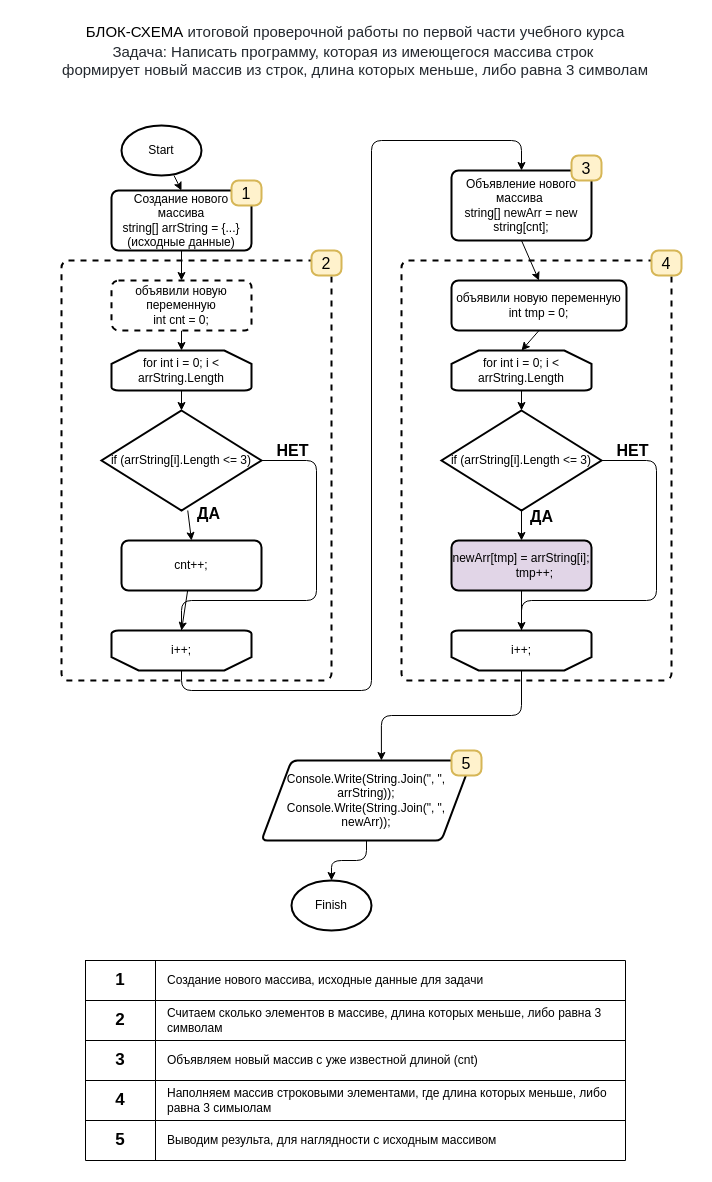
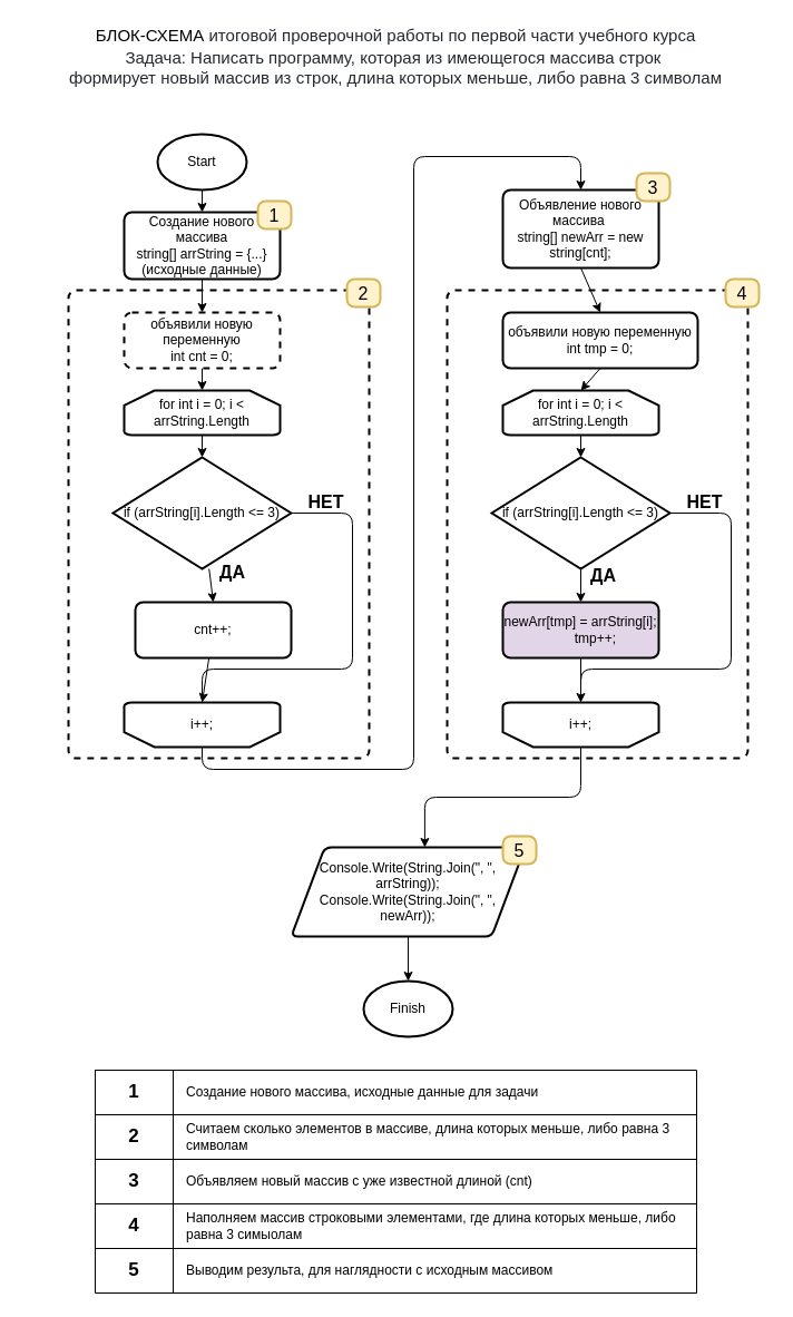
  <mxCell id="0" />
  <mxCell id="1" parent="0" />
  <mxCell id="2" value="" style="rounded=1;whiteSpace=wrap;html=1;absoluteArcSize=1;arcSize=14;strokeWidth=2;fontSize=16;dashed=1;" vertex="1" parent="1"><mxGeometry x="61" y="260" width="270" height="420" as="geometry" /></mxCell>
  <mxCell id="3" style="edgeStyle=none;html=1;exitX=0.5;exitY=1;exitDx=0;exitDy=0;exitPerimeter=0;entryX=0.5;entryY=0;entryDx=0;entryDy=0;entryPerimeter=0;fontSize=16;" edge="1" parent="1" source="4" target="13"><mxGeometry relative="1" as="geometry" /></mxCell>
  <mxCell id="4" value="for int i = 0; i &amp;lt; arrString.Length" style="strokeWidth=2;html=1;shape=mxgraph.flowchart.loop_limit;whiteSpace=wrap;" vertex="1" parent="1"><mxGeometry x="111" y="350" width="140" height="40" as="geometry" /></mxCell>
  <mxCell id="5" style="edgeStyle=none;html=1;exitX=0.5;exitY=1;exitDx=0;exitDy=0;entryX=0.5;entryY=0;entryDx=0;entryDy=0;entryPerimeter=0;" edge="1" parent="1" source="6" target="4"><mxGeometry relative="1" as="geometry" /></mxCell>
  <mxCell id="6" value="&lt;span&gt;объявили новую переменную&lt;/span&gt;&lt;br&gt;&lt;span&gt;int cnt = 0;&lt;/span&gt;" style="rounded=1;whiteSpace=wrap;html=1;absoluteArcSize=1;arcSize=14;strokeWidth=2;dashed=1;" vertex="1" parent="1"><mxGeometry x="111" y="280" width="140" height="50" as="geometry" /></mxCell>
  <mxCell id="7" style="edgeStyle=none;html=1;entryX=0.5;entryY=0;entryDx=0;entryDy=0;" edge="1" parent="1" source="8" target="6"><mxGeometry relative="1" as="geometry" /></mxCell>
  <mxCell id="8" value="&lt;span&gt;Создание нового массива &lt;br&gt;&lt;/span&gt;&lt;span&gt;string[] arrString = {...}&lt;br&gt;(исходные данные)&lt;/span&gt;" style="rounded=1;whiteSpace=wrap;html=1;absoluteArcSize=1;arcSize=14;strokeWidth=2;" vertex="1" parent="1"><mxGeometry x="111" y="190" width="140" height="60" as="geometry" /></mxCell>
  <mxCell id="9" style="edgeStyle=none;html=1;entryX=0.5;entryY=0;entryDx=0;entryDy=0;" edge="1" parent="1" source="10" target="8"><mxGeometry relative="1" as="geometry" /></mxCell>
- <mxCell id="10" value="&lt;span&gt;Start&lt;/span&gt;" style="strokeWidth=2;html=1;shape=mxgraph.flowchart.start_2;whiteSpace=wrap;" vertex="1" parent="1"><mxGeometry x="121" y="125" width="80" height="50" as="geometry" /></mxCell>
+ <mxCell id="10" value="&lt;span&gt;Start&lt;/span&gt;" style="strokeWidth=2;html=1;shape=mxgraph.flowchart.start_2;whiteSpace=wrap;" vertex="1" parent="1"><mxGeometry x="141" y="120" width="80" height="50" as="geometry" /></mxCell>
  <mxCell id="11" value="ДА" style="edgeStyle=none;html=1;entryX=0.5;entryY=0;entryDx=0;entryDy=0;fontStyle=1;fontSize=16;" edge="1" parent="1" source="13" target="15"><mxGeometry x="-0.6" y="20" relative="1" as="geometry"><mxPoint as="offset" /></mxGeometry></mxCell>
  <mxCell id="12" value="НЕТ" style="edgeStyle=orthogonalEdgeStyle;html=1;fontSize=16;entryX=0.5;entryY=1;entryDx=0;entryDy=0;entryPerimeter=0;fontStyle=1;exitX=1;exitY=0.5;exitDx=0;exitDy=0;exitPerimeter=0;" edge="1" parent="1" source="13"><mxGeometry x="-0.84" y="10" relative="1" as="geometry"><mxPoint x="186" y="650" as="targetPoint" /><mxPoint x="266" y="460" as="sourcePoint" /><Array as="points"><mxPoint x="316" y="460" /><mxPoint x="316" y="600" /><mxPoint x="181" y="600" /><mxPoint x="181" y="650" /></Array><mxPoint as="offset" /></mxGeometry></mxCell>
  <mxCell id="13" value="if (arrString[i].Length &amp;lt;= 3)" style="strokeWidth=2;html=1;shape=mxgraph.flowchart.decision;whiteSpace=wrap;" vertex="1" parent="1"><mxGeometry x="101" y="410" width="160" height="100" as="geometry" /></mxCell>
  <mxCell id="14" style="edgeStyle=none;html=1;entryX=0.5;entryY=1;entryDx=0;entryDy=0;entryPerimeter=0;fontSize=16;" edge="1" parent="1" source="15" target="17"><mxGeometry relative="1" as="geometry" /></mxCell>
  <mxCell id="15" value="cnt++;" style="rounded=1;whiteSpace=wrap;html=1;absoluteArcSize=1;arcSize=14;strokeWidth=2;" vertex="1" parent="1"><mxGeometry x="121" y="540" width="140" height="50" as="geometry" /></mxCell>
  <mxCell id="16" style="edgeStyle=orthogonalEdgeStyle;html=1;entryX=0.5;entryY=0;entryDx=0;entryDy=0;fontSize=16;" edge="1" parent="1" source="17" target="20"><mxGeometry relative="1" as="geometry"><Array as="points"><mxPoint x="181" y="690" /><mxPoint x="371" y="690" /><mxPoint x="371" y="140" /><mxPoint x="521" y="140" /></Array></mxGeometry></mxCell>
  <mxCell id="17" value="&lt;span&gt;i++;&lt;/span&gt;" style="strokeWidth=2;html=1;shape=mxgraph.flowchart.loop_limit;whiteSpace=wrap;direction=west;" vertex="1" parent="1"><mxGeometry x="111" y="630" width="140" height="40" as="geometry" /></mxCell>
  <mxCell id="18" value="1" style="rounded=1;whiteSpace=wrap;html=1;absoluteArcSize=1;arcSize=14;strokeWidth=2;fontSize=16;fillColor=#fff2cc;strokeColor=#d6b656;" vertex="1" parent="1"><mxGeometry x="231" y="180" width="30" height="25" as="geometry" /></mxCell>
  <mxCell id="19" value="2" style="rounded=1;whiteSpace=wrap;html=1;absoluteArcSize=1;arcSize=14;strokeWidth=2;fontSize=16;fillColor=#fff2cc;strokeColor=#d6b656;" vertex="1" parent="1"><mxGeometry x="311" y="250" width="30" height="25" as="geometry" /></mxCell>
  <mxCell id="20" value="&lt;span&gt;Объявление нового массива&amp;nbsp;&lt;br&gt;&lt;/span&gt;string[] newArr = new string[cnt];" style="rounded=1;whiteSpace=wrap;html=1;absoluteArcSize=1;arcSize=14;strokeWidth=2;" vertex="1" parent="1"><mxGeometry x="451" y="170" width="140" height="70" as="geometry" /></mxCell>
  <mxCell id="21" value="" style="rounded=1;whiteSpace=wrap;html=1;absoluteArcSize=1;arcSize=14;strokeWidth=2;fontSize=16;dashed=1;" vertex="1" parent="1"><mxGeometry x="401" y="260" width="270" height="420" as="geometry" /></mxCell>
  <mxCell id="22" style="edgeStyle=none;html=1;exitX=0.5;exitY=1;exitDx=0;exitDy=0;exitPerimeter=0;entryX=0.5;entryY=0;entryDx=0;entryDy=0;entryPerimeter=0;fontSize=16;" edge="1" source="23" target="29" parent="1"><mxGeometry relative="1" as="geometry" /></mxCell>
  <mxCell id="23" value="for int i = 0; i &amp;lt; arrString.Length" style="strokeWidth=2;html=1;shape=mxgraph.flowchart.loop_limit;whiteSpace=wrap;" vertex="1" parent="1"><mxGeometry x="451" y="350" width="140" height="40" as="geometry" /></mxCell>
  <mxCell id="24" style="edgeStyle=none;html=1;exitX=0.5;exitY=1;exitDx=0;exitDy=0;entryX=0.5;entryY=0;entryDx=0;entryDy=0;entryPerimeter=0;" edge="1" source="25" target="23" parent="1"><mxGeometry relative="1" as="geometry" /></mxCell>
  <mxCell id="25" value="&lt;span&gt;объявили новую переменную&lt;/span&gt;&lt;br&gt;int tmp = 0;" style="rounded=1;whiteSpace=wrap;html=1;absoluteArcSize=1;arcSize=14;strokeWidth=2;" vertex="1" parent="1"><mxGeometry x="451" y="280" width="175" height="50" as="geometry" /></mxCell>
  <mxCell id="26" style="edgeStyle=none;html=1;entryX=0.5;entryY=0;entryDx=0;entryDy=0;exitX=0.5;exitY=1;exitDx=0;exitDy=0;" edge="1" target="25" parent="1" source="20"><mxGeometry relative="1" as="geometry"><mxPoint x="521" y="250" as="sourcePoint" /></mxGeometry></mxCell>
  <mxCell id="27" value="ДА" style="edgeStyle=none;html=1;entryX=0.5;entryY=0;entryDx=0;entryDy=0;fontStyle=1;fontSize=16;" edge="1" source="29" target="31" parent="1"><mxGeometry x="-0.6" y="20" relative="1" as="geometry"><mxPoint as="offset" /></mxGeometry></mxCell>
  <mxCell id="28" value="НЕТ" style="edgeStyle=orthogonalEdgeStyle;html=1;fontSize=16;entryX=0.5;entryY=1;entryDx=0;entryDy=0;entryPerimeter=0;fontStyle=1;exitX=1;exitY=0.5;exitDx=0;exitDy=0;exitPerimeter=0;" edge="1" source="29" parent="1"><mxGeometry x="-0.84" y="10" relative="1" as="geometry"><mxPoint x="526" y="650" as="targetPoint" /><mxPoint x="606" y="460" as="sourcePoint" /><Array as="points"><mxPoint x="656" y="460" /><mxPoint x="656" y="600" /><mxPoint x="521" y="600" /><mxPoint x="521" y="650" /></Array><mxPoint as="offset" /></mxGeometry></mxCell>
  <mxCell id="29" value="if (arrString[i].Length &amp;lt;= 3)" style="strokeWidth=2;html=1;shape=mxgraph.flowchart.decision;whiteSpace=wrap;" vertex="1" parent="1"><mxGeometry x="441" y="410" width="160" height="100" as="geometry" /></mxCell>
  <mxCell id="30" style="edgeStyle=none;html=1;entryX=0.5;entryY=1;entryDx=0;entryDy=0;entryPerimeter=0;fontSize=16;" edge="1" source="31" target="33" parent="1"><mxGeometry relative="1" as="geometry" /></mxCell>
  <mxCell id="31" value="&lt;div&gt;newArr[tmp] = arrString[i];&lt;/div&gt;&lt;div&gt;&amp;nbsp; &amp;nbsp; &amp;nbsp; &amp;nbsp; tmp++;&lt;/div&gt;" style="rounded=1;whiteSpace=wrap;html=1;absoluteArcSize=1;arcSize=14;strokeWidth=2;fillColor=#e1d5e7;" vertex="1" parent="1"><mxGeometry x="451" y="540" width="140" height="50" as="geometry" /></mxCell>
  <mxCell id="32" style="edgeStyle=orthogonalEdgeStyle;html=1;entryX=0.571;entryY=0;entryDx=0;entryDy=0;entryPerimeter=0;fontSize=12;" edge="1" parent="1" source="33" target="37"><mxGeometry relative="1" as="geometry" /></mxCell>
  <mxCell id="33" value="&lt;span&gt;i++;&lt;/span&gt;" style="strokeWidth=2;html=1;shape=mxgraph.flowchart.loop_limit;whiteSpace=wrap;direction=west;" vertex="1" parent="1"><mxGeometry x="451" y="630" width="140" height="40" as="geometry" /></mxCell>
  <mxCell id="34" value="4" style="rounded=1;whiteSpace=wrap;html=1;absoluteArcSize=1;arcSize=14;strokeWidth=2;fontSize=16;fillColor=#fff2cc;strokeColor=#d6b656;" vertex="1" parent="1"><mxGeometry x="651" y="250" width="30" height="25" as="geometry" /></mxCell>
  <mxCell id="35" value="3" style="rounded=1;whiteSpace=wrap;html=1;absoluteArcSize=1;arcSize=14;strokeWidth=2;fontSize=16;fillColor=#fff2cc;strokeColor=#d6b656;" vertex="1" parent="1"><mxGeometry x="571" y="155" width="30" height="25" as="geometry" /></mxCell>
  <mxCell id="36" style="edgeStyle=orthogonalEdgeStyle;html=1;entryX=0.5;entryY=0;entryDx=0;entryDy=0;entryPerimeter=0;fontSize=12;" edge="1" parent="1" source="37" target="39"><mxGeometry relative="1" as="geometry" /></mxCell>
  <mxCell id="37" value="&lt;div style=&quot;font-size: 12px&quot;&gt;&lt;font style=&quot;font-size: 12px&quot;&gt;Console.Write(String.Join(&quot;, &quot;, arrString));&lt;/font&gt;&lt;/div&gt;&lt;div style=&quot;font-size: 12px&quot;&gt;&lt;font style=&quot;font-size: 12px&quot;&gt;Console.Write(String.Join(&quot;, &quot;, newArr));&lt;/font&gt;&lt;/div&gt;" style="shape=parallelogram;html=1;strokeWidth=2;perimeter=parallelogramPerimeter;whiteSpace=wrap;rounded=1;arcSize=12;size=0.143;fontSize=16;" vertex="1" parent="1"><mxGeometry x="261" y="760" width="210" height="80" as="geometry" /></mxCell>
  <mxCell id="38" value="5" style="rounded=1;whiteSpace=wrap;html=1;absoluteArcSize=1;arcSize=14;strokeWidth=2;fontSize=16;fillColor=#fff2cc;strokeColor=#d6b656;" vertex="1" parent="1"><mxGeometry x="451" y="750" width="30" height="25" as="geometry" /></mxCell>
- <mxCell id="39" value="Finish" style="strokeWidth=2;html=1;shape=mxgraph.flowchart.start_2;whiteSpace=wrap;" vertex="1" parent="1"><mxGeometry x="291" y="880" width="80" height="50" as="geometry" /></mxCell>
+ <mxCell id="39" value="Finish" style="strokeWidth=2;html=1;shape=mxgraph.flowchart.start_2;whiteSpace=wrap;" vertex="1" parent="1"><mxGeometry x="326" y="880" width="80" height="50" as="geometry" /></mxCell>
  <mxCell id="40" value="" style="shape=table;startSize=0;container=1;collapsible=0;childLayout=tableLayout;fontSize=12;" vertex="1" parent="1"><mxGeometry x="85" y="960" width="540" height="200" as="geometry" /></mxCell>
  <mxCell id="41" value="" style="shape=partialRectangle;collapsible=0;dropTarget=0;pointerEvents=0;fillColor=none;top=0;left=0;bottom=0;right=0;points=[[0,0.5],[1,0.5]];portConstraint=eastwest;fontSize=12;" vertex="1" parent="40"><mxGeometry width="540" height="40" as="geometry" /></mxCell>
  <mxCell id="42" value="1" style="shape=partialRectangle;html=1;whiteSpace=wrap;connectable=0;overflow=hidden;fillColor=none;top=0;left=0;bottom=0;right=0;pointerEvents=1;fontSize=17;fontStyle=1" vertex="1" parent="41"><mxGeometry width="70" height="40" as="geometry"><mxRectangle width="70" height="40" as="alternateBounds" /></mxGeometry></mxCell>
  <mxCell id="43" value="Создание нового массива, исходные данные для задачи" style="shape=partialRectangle;html=1;whiteSpace=wrap;connectable=0;overflow=hidden;fillColor=none;top=0;left=0;bottom=0;right=0;pointerEvents=1;fontSize=12;align=left;spacingLeft=10;" vertex="1" parent="41"><mxGeometry x="70" width="470" height="40" as="geometry"><mxRectangle width="470" height="40" as="alternateBounds" /></mxGeometry></mxCell>
  <mxCell id="44" value="" style="shape=partialRectangle;collapsible=0;dropTarget=0;pointerEvents=0;fillColor=none;top=0;left=0;bottom=0;right=0;points=[[0,0.5],[1,0.5]];portConstraint=eastwest;fontSize=12;" vertex="1" parent="40"><mxGeometry y="40" width="540" height="40" as="geometry" /></mxCell>
  <mxCell id="45" value="2" style="shape=partialRectangle;html=1;whiteSpace=wrap;connectable=0;overflow=hidden;fillColor=none;top=0;left=0;bottom=0;right=0;pointerEvents=1;fontSize=17;fontStyle=1" vertex="1" parent="44"><mxGeometry width="70" height="40" as="geometry"><mxRectangle width="70" height="40" as="alternateBounds" /></mxGeometry></mxCell>
  <mxCell id="46" value="Считаем сколько элементов в массиве, длина которых меньше, либо равна 3 символам" style="shape=partialRectangle;html=1;whiteSpace=wrap;connectable=0;overflow=hidden;fillColor=none;top=0;left=0;bottom=0;right=0;pointerEvents=1;fontSize=12;align=left;spacingLeft=10;" vertex="1" parent="44"><mxGeometry x="70" width="470" height="40" as="geometry"><mxRectangle width="470" height="40" as="alternateBounds" /></mxGeometry></mxCell>
  <mxCell id="47" value="" style="shape=partialRectangle;collapsible=0;dropTarget=0;pointerEvents=0;fillColor=none;top=0;left=0;bottom=0;right=0;points=[[0,0.5],[1,0.5]];portConstraint=eastwest;fontSize=12;" vertex="1" parent="40"><mxGeometry y="80" width="540" height="40" as="geometry" /></mxCell>
  <mxCell id="48" value="3" style="shape=partialRectangle;html=1;whiteSpace=wrap;connectable=0;overflow=hidden;fillColor=none;top=0;left=0;bottom=0;right=0;pointerEvents=1;fontSize=17;fontStyle=1" vertex="1" parent="47"><mxGeometry width="70" height="40" as="geometry"><mxRectangle width="70" height="40" as="alternateBounds" /></mxGeometry></mxCell>
  <mxCell id="49" value="Объявляем новый массив с уже известной длиной (cnt)" style="shape=partialRectangle;html=1;whiteSpace=wrap;connectable=0;overflow=hidden;fillColor=none;top=0;left=0;bottom=0;right=0;pointerEvents=1;fontSize=12;align=left;spacingLeft=10;" vertex="1" parent="47"><mxGeometry x="70" width="470" height="40" as="geometry"><mxRectangle width="470" height="40" as="alternateBounds" /></mxGeometry></mxCell>
  <mxCell id="50" value="" style="shape=partialRectangle;collapsible=0;dropTarget=0;pointerEvents=0;fillColor=none;top=0;left=0;bottom=0;right=0;points=[[0,0.5],[1,0.5]];portConstraint=eastwest;fontSize=12;" vertex="1" parent="40"><mxGeometry y="120" width="540" height="40" as="geometry" /></mxCell>
  <mxCell id="51" value="4" style="shape=partialRectangle;html=1;whiteSpace=wrap;connectable=0;overflow=hidden;fillColor=none;top=0;left=0;bottom=0;right=0;pointerEvents=1;fontSize=17;fontStyle=1" vertex="1" parent="50"><mxGeometry width="70" height="40" as="geometry"><mxRectangle width="70" height="40" as="alternateBounds" /></mxGeometry></mxCell>
  <mxCell id="52" value="Наполняем массив строковыми элементами, где длина которых меньше, либо равна 3 симыолам" style="shape=partialRectangle;html=1;whiteSpace=wrap;connectable=0;overflow=hidden;fillColor=none;top=0;left=0;bottom=0;right=0;pointerEvents=1;fontSize=12;align=left;spacingLeft=10;" vertex="1" parent="50"><mxGeometry x="70" width="470" height="40" as="geometry"><mxRectangle width="470" height="40" as="alternateBounds" /></mxGeometry></mxCell>
  <mxCell id="53" value="" style="shape=partialRectangle;collapsible=0;dropTarget=0;pointerEvents=0;fillColor=none;top=0;left=0;bottom=0;right=0;points=[[0,0.5],[1,0.5]];portConstraint=eastwest;fontSize=12;" vertex="1" parent="40"><mxGeometry y="160" width="540" height="40" as="geometry" /></mxCell>
  <mxCell id="54" value="5" style="shape=partialRectangle;html=1;whiteSpace=wrap;connectable=0;overflow=hidden;fillColor=none;top=0;left=0;bottom=0;right=0;pointerEvents=1;fontSize=17;fontStyle=1" vertex="1" parent="53"><mxGeometry width="70" height="40" as="geometry"><mxRectangle width="70" height="40" as="alternateBounds" /></mxGeometry></mxCell>
  <mxCell id="55" value="Выводим результа, для наглядности с исходным массивом" style="shape=partialRectangle;html=1;whiteSpace=wrap;connectable=0;overflow=hidden;fillColor=none;top=0;left=0;bottom=0;right=0;pointerEvents=1;fontSize=12;align=left;spacingLeft=10;" vertex="1" parent="53"><mxGeometry x="70" width="470" height="40" as="geometry"><mxRectangle width="470" height="40" as="alternateBounds" /></mxGeometry></mxCell>
  <mxCell id="56" value="&lt;font style=&quot;font-size: 15px&quot;&gt;БЛОК-СХЕМА&amp;nbsp;&lt;span style=&quot;color: rgb(36 , 41 , 47) ; font-family: , , &amp;#34;sf mono&amp;#34; , &amp;#34;menlo&amp;#34; , &amp;#34;consolas&amp;#34; , &amp;#34;liberation mono&amp;#34; , monospace ; background-color: rgb(255 , 255 , 255)&quot;&gt;&lt;font style=&quot;font-size: 15px&quot;&gt;итоговой проверочной работы по первой части учебного курса&lt;br&gt;&lt;/font&gt;&lt;/span&gt;&lt;span style=&quot;background-color: rgb(255 , 255 , 255)&quot;&gt;&lt;div&gt;&lt;font color=&quot;#24292f&quot; style=&quot;font-size: 15px&quot;&gt;Задача: Написать программу, которая из имеющегося массива строк&amp;nbsp;&lt;/font&gt;&lt;/div&gt;&lt;div&gt;&lt;font color=&quot;#24292f&quot; style=&quot;font-size: 15px&quot;&gt;формирует новый массив из строк, длина которых меньше, либо равна 3 символам&lt;/font&gt;&lt;/div&gt;&lt;/span&gt;&lt;br&gt;&lt;/font&gt;" style="text;html=1;strokeColor=none;fillColor=none;align=center;verticalAlign=middle;whiteSpace=wrap;rounded=0;fontSize=17;" vertex="1" parent="1"><mxGeometry x="20" y="20" width="670" height="80" as="geometry" /></mxCell>
